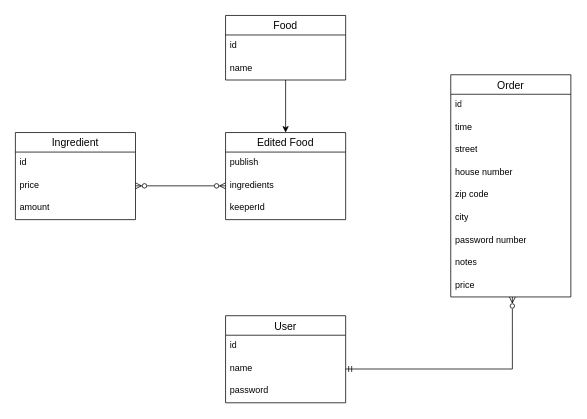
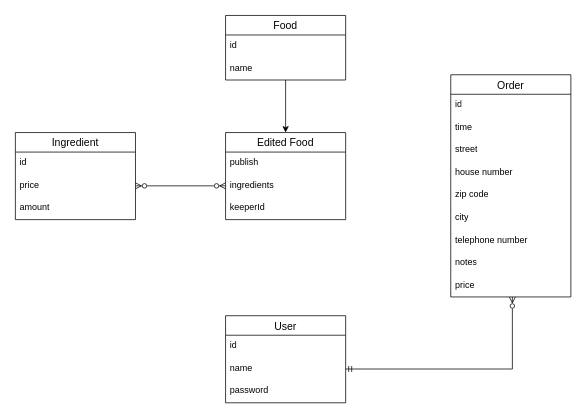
  <mxCell id="0" />
  <mxCell id="1" parent="0" />
  <mxCell id="2" value="Ingredient" style="swimlane;fontStyle=0;childLayout=stackLayout;horizontal=1;startSize=26;horizontalStack=0;resizeParent=1;resizeParentMax=0;resizeLast=0;collapsible=1;marginBottom=0;align=center;fontSize=14;" vertex="1" parent="1"><mxGeometry x="20" y="176" width="160" height="116" as="geometry" /></mxCell>
  <mxCell id="3" value="id&lt;span style=&quot;white-space: pre;&quot;&gt;&#09;&lt;/span&gt;" style="text;strokeColor=none;fillColor=none;spacingLeft=4;spacingRight=4;overflow=hidden;rotatable=0;points=[[0,0.5],[1,0.5]];portConstraint=eastwest;fontSize=12;whiteSpace=wrap;html=1;" vertex="1" parent="2"><mxGeometry y="26" width="160" height="30" as="geometry" /></mxCell>
  <mxCell id="4" value="price&lt;span style=&quot;white-space: pre;&quot;&gt;&#09;&lt;/span&gt;&lt;span style=&quot;white-space: pre;&quot;&gt;&#09;&lt;/span&gt;&lt;span style=&quot;white-space: pre;&quot;&gt;&#09;&lt;/span&gt;" style="text;strokeColor=none;fillColor=none;spacingLeft=4;spacingRight=4;overflow=hidden;rotatable=0;points=[[0,0.5],[1,0.5]];portConstraint=eastwest;fontSize=12;whiteSpace=wrap;html=1;" vertex="1" parent="2"><mxGeometry y="56" width="160" height="30" as="geometry" /></mxCell>
  <mxCell id="5" value="amount" style="text;strokeColor=none;fillColor=none;spacingLeft=4;spacingRight=4;overflow=hidden;rotatable=0;points=[[0,0.5],[1,0.5]];portConstraint=eastwest;fontSize=12;whiteSpace=wrap;html=1;" vertex="1" parent="2"><mxGeometry y="86" width="160" height="30" as="geometry" /></mxCell>
  <mxCell id="6" style="edgeStyle=orthogonalEdgeStyle;rounded=0;orthogonalLoop=1;jettySize=auto;html=1;entryX=0.5;entryY=0;entryDx=0;entryDy=0;" edge="1" parent="1" source="7" target="10"><mxGeometry relative="1" as="geometry" /></mxCell>
  <mxCell id="7" value="Food" style="swimlane;fontStyle=0;childLayout=stackLayout;horizontal=1;startSize=26;horizontalStack=0;resizeParent=1;resizeParentMax=0;resizeLast=0;collapsible=1;marginBottom=0;align=center;fontSize=14;" vertex="1" parent="1"><mxGeometry x="300" y="20" width="160" height="86" as="geometry" /></mxCell>
  <mxCell id="8" value="&lt;div&gt;id&lt;span style=&quot;white-space: pre;&quot;&gt;&#09;&lt;/span&gt;&lt;/div&gt;&lt;br&gt;" style="text;strokeColor=none;fillColor=none;spacingLeft=4;spacingRight=4;overflow=hidden;rotatable=0;points=[[0,0.5],[1,0.5]];portConstraint=eastwest;fontSize=12;whiteSpace=wrap;html=1;" vertex="1" parent="7"><mxGeometry y="26" width="160" height="30" as="geometry" /></mxCell>
  <mxCell id="9" value="name&lt;span style=&quot;white-space: pre;&quot;&gt;&#09;&lt;/span&gt;&lt;span style=&quot;white-space: pre;&quot;&gt;&#09;&lt;/span&gt;" style="text;strokeColor=none;fillColor=none;spacingLeft=4;spacingRight=4;overflow=hidden;rotatable=0;points=[[0,0.5],[1,0.5]];portConstraint=eastwest;fontSize=12;whiteSpace=wrap;html=1;" vertex="1" parent="7"><mxGeometry y="56" width="160" height="30" as="geometry" /></mxCell>
  <mxCell id="10" value="Edited Food" style="swimlane;fontStyle=0;childLayout=stackLayout;horizontal=1;startSize=26;horizontalStack=0;resizeParent=1;resizeParentMax=0;resizeLast=0;collapsible=1;marginBottom=0;align=center;fontSize=14;" vertex="1" parent="1"><mxGeometry x="300" y="176" width="160" height="116" as="geometry" /></mxCell>
  <mxCell id="11" value="publish" style="text;strokeColor=none;fillColor=none;spacingLeft=4;spacingRight=4;overflow=hidden;rotatable=0;points=[[0,0.5],[1,0.5]];portConstraint=eastwest;fontSize=12;whiteSpace=wrap;html=1;" vertex="1" parent="10"><mxGeometry y="26" width="160" height="30" as="geometry" /></mxCell>
  <mxCell id="12" value="ingredients" style="text;strokeColor=none;fillColor=none;spacingLeft=4;spacingRight=4;overflow=hidden;rotatable=0;points=[[0,0.5],[1,0.5]];portConstraint=eastwest;fontSize=12;whiteSpace=wrap;html=1;" vertex="1" parent="10"><mxGeometry y="56" width="160" height="30" as="geometry" /></mxCell>
  <mxCell id="13" value="keeperId" style="text;strokeColor=none;fillColor=none;spacingLeft=4;spacingRight=4;overflow=hidden;rotatable=0;points=[[0,0.5],[1,0.5]];portConstraint=eastwest;fontSize=12;whiteSpace=wrap;html=1;" vertex="1" parent="10"><mxGeometry y="86" width="160" height="30" as="geometry" /></mxCell>
  <mxCell id="14" style="edgeStyle=orthogonalEdgeStyle;rounded=0;orthogonalLoop=1;jettySize=auto;html=1;entryX=1;entryY=0.5;entryDx=0;entryDy=0;endArrow=ERzeroToMany;endFill=0;startArrow=ERzeroToMany;startFill=0;" edge="1" parent="1" source="12" target="4"><mxGeometry relative="1" as="geometry" /></mxCell>
  <mxCell id="15" value="User" style="swimlane;fontStyle=0;childLayout=stackLayout;horizontal=1;startSize=26;horizontalStack=0;resizeParent=1;resizeParentMax=0;resizeLast=0;collapsible=1;marginBottom=0;align=center;fontSize=14;" vertex="1" parent="1"><mxGeometry x="300" y="420" width="160" height="116" as="geometry" /></mxCell>
  <mxCell id="16" value="id" style="text;strokeColor=none;fillColor=none;spacingLeft=4;spacingRight=4;overflow=hidden;rotatable=0;points=[[0,0.5],[1,0.5]];portConstraint=eastwest;fontSize=12;whiteSpace=wrap;html=1;" vertex="1" parent="15"><mxGeometry y="26" width="160" height="30" as="geometry" /></mxCell>
  <mxCell id="17" value="name" style="text;strokeColor=none;fillColor=none;spacingLeft=4;spacingRight=4;overflow=hidden;rotatable=0;points=[[0,0.5],[1,0.5]];portConstraint=eastwest;fontSize=12;whiteSpace=wrap;html=1;" vertex="1" parent="15"><mxGeometry y="56" width="160" height="30" as="geometry" /></mxCell>
  <mxCell id="18" value="password" style="text;strokeColor=none;fillColor=none;spacingLeft=4;spacingRight=4;overflow=hidden;rotatable=0;points=[[0,0.5],[1,0.5]];portConstraint=eastwest;fontSize=12;whiteSpace=wrap;html=1;" vertex="1" parent="15"><mxGeometry y="86" width="160" height="30" as="geometry" /></mxCell>
  <mxCell id="19" value="Order" style="swimlane;fontStyle=0;childLayout=stackLayout;horizontal=1;startSize=26;horizontalStack=0;resizeParent=1;resizeParentMax=0;resizeLast=0;collapsible=1;marginBottom=0;align=center;fontSize=14;" vertex="1" parent="1"><mxGeometry x="600" y="99" width="160" height="296" as="geometry" /></mxCell>
  <mxCell id="20" value="id" style="text;strokeColor=none;fillColor=none;spacingLeft=4;spacingRight=4;overflow=hidden;rotatable=0;points=[[0,0.5],[1,0.5]];portConstraint=eastwest;fontSize=12;whiteSpace=wrap;html=1;" vertex="1" parent="19"><mxGeometry y="26" width="160" height="30" as="geometry" /></mxCell>
  <mxCell id="21" value="time" style="text;strokeColor=none;fillColor=none;spacingLeft=4;spacingRight=4;overflow=hidden;rotatable=0;points=[[0,0.5],[1,0.5]];portConstraint=eastwest;fontSize=12;whiteSpace=wrap;html=1;" vertex="1" parent="19"><mxGeometry y="56" width="160" height="30" as="geometry" /></mxCell>
  <mxCell id="22" value="street" style="text;strokeColor=none;fillColor=none;spacingLeft=4;spacingRight=4;overflow=hidden;rotatable=0;points=[[0,0.5],[1,0.5]];portConstraint=eastwest;fontSize=12;whiteSpace=wrap;html=1;" vertex="1" parent="19"><mxGeometry y="86" width="160" height="30" as="geometry" /></mxCell>
  <mxCell id="23" value="house number" style="text;strokeColor=none;fillColor=none;spacingLeft=4;spacingRight=4;overflow=hidden;rotatable=0;points=[[0,0.5],[1,0.5]];portConstraint=eastwest;fontSize=12;whiteSpace=wrap;html=1;" vertex="1" parent="19"><mxGeometry y="116" width="160" height="30" as="geometry" /></mxCell>
  <mxCell id="24" value="zip code" style="text;strokeColor=none;fillColor=none;spacingLeft=4;spacingRight=4;overflow=hidden;rotatable=0;points=[[0,0.5],[1,0.5]];portConstraint=eastwest;fontSize=12;whiteSpace=wrap;html=1;" vertex="1" parent="19"><mxGeometry y="146" width="160" height="30" as="geometry" /></mxCell>
  <mxCell id="25" value="city" style="text;strokeColor=none;fillColor=none;spacingLeft=4;spacingRight=4;overflow=hidden;rotatable=0;points=[[0,0.5],[1,0.5]];portConstraint=eastwest;fontSize=12;whiteSpace=wrap;html=1;" vertex="1" parent="19"><mxGeometry y="176" width="160" height="30" as="geometry" /></mxCell>
- <mxCell id="26" value="password number" style="text;strokeColor=none;fillColor=none;spacingLeft=4;spacingRight=4;overflow=hidden;rotatable=0;points=[[0,0.5],[1,0.5]];portConstraint=eastwest;fontSize=12;whiteSpace=wrap;html=1;" vertex="1" parent="19"><mxGeometry y="206" width="160" height="30" as="geometry" /></mxCell>
+ <mxCell id="26" value="telephone number" style="text;strokeColor=none;fillColor=none;spacingLeft=4;spacingRight=4;overflow=hidden;rotatable=0;points=[[0,0.5],[1,0.5]];portConstraint=eastwest;fontSize=12;whiteSpace=wrap;html=1;" vertex="1" parent="19"><mxGeometry y="206" width="160" height="30" as="geometry" /></mxCell>
  <mxCell id="27" value="notes" style="text;strokeColor=none;fillColor=none;spacingLeft=4;spacingRight=4;overflow=hidden;rotatable=0;points=[[0,0.5],[1,0.5]];portConstraint=eastwest;fontSize=12;whiteSpace=wrap;html=1;" vertex="1" parent="19"><mxGeometry y="236" width="160" height="30" as="geometry" /></mxCell>
  <mxCell id="28" value="price" style="text;strokeColor=none;fillColor=none;spacingLeft=4;spacingRight=4;overflow=hidden;rotatable=0;points=[[0,0.5],[1,0.5]];portConstraint=eastwest;fontSize=12;whiteSpace=wrap;html=1;" vertex="1" parent="19"><mxGeometry y="266" width="160" height="30" as="geometry" /></mxCell>
  <mxCell id="29" style="edgeStyle=orthogonalEdgeStyle;rounded=0;orthogonalLoop=1;jettySize=auto;html=1;entryX=0.513;entryY=1;entryDx=0;entryDy=0;entryPerimeter=0;endArrow=ERzeroToMany;endFill=0;startArrow=ERmandOne;startFill=0;" edge="1" parent="1" source="17" target="28"><mxGeometry relative="1" as="geometry" /></mxCell>
